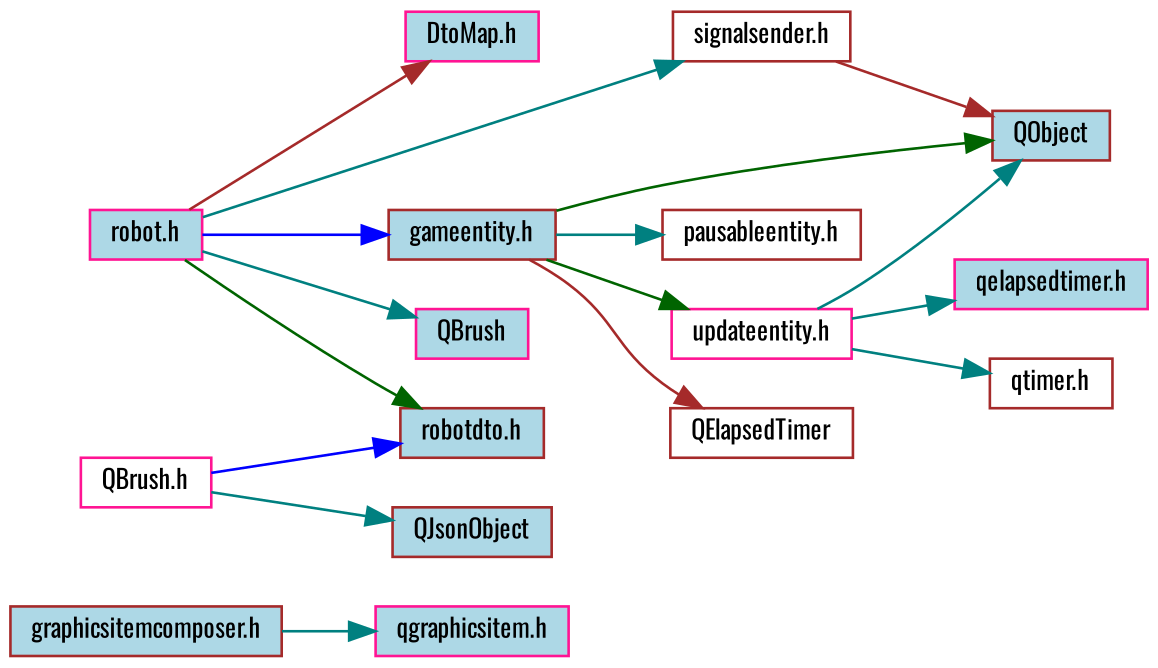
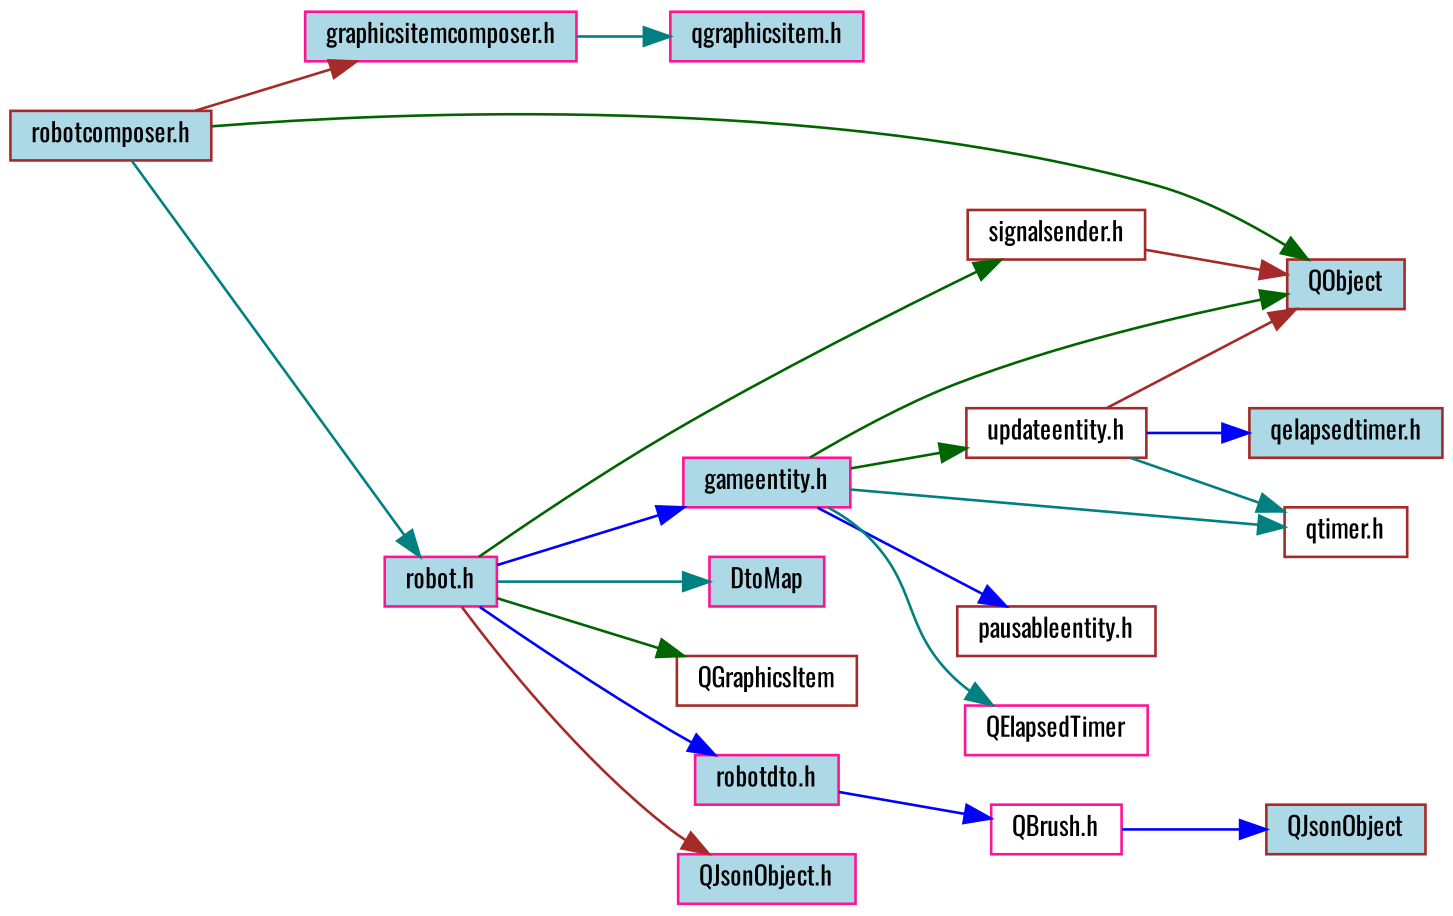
  digraph {
    fontname=Oswald
    rankdir=LR
    node [color=brown fillcolor=lightblue fontname=Oswald fontsize=10 shape=record style=filled]
    edge [color=teal fontname=Oswald fontsize=10 labelfontname=Helvetica labelfontsize=10 style=solid]
-   n2 [height=0.2 label="graphicsitemcomposer.h" width=0.4]
+   n1 [fontcolor=black height=0.2 label="robotcomposer.h" width=0.4]
+   n2 [color=deeppink height=0.2 label="graphicsitemcomposer.h" width=0.4]
    n3 [color=deeppink height=0.2 label="robot.h" width=0.4]
    n4 [height=0.2 label=QObject width=0.4]
    n5 [color=deeppink height=0.2 label="qgraphicsitem.h" width=0.4]
-   n6 [height=0.2 label="gameentity.h" width=0.4]
-   n7 [color=deeppink height=0.2 label=QBrush width=0.4]
-   n9 [height=0.2 label="robotdto.h" width=0.4]
-   n10 [color=deeppink height=0.2 label="DtoMap.h" width=0.4]
+   n6 [color=deeppink height=0.2 label="gameentity.h" width=0.4]
+   n7 [color=deeppink height=0.2 label=DtoMap width=0.4]
+   n8 [fillcolor=white height=0.2 label=QGraphicsItem width=0.4]
+   n9 [color=deeppink height=0.2 label="robotdto.h" width=0.4]
+   n10 [color=deeppink height=0.2 label="QJsonObject.h" width=0.4]
    n11 [fillcolor=white height=0.2 label="signalsender.h" width=0.4]
    n12 [fillcolor=white height=0.2 label="pausableentity.h" width=0.4]
-   n13 [color=deeppink fillcolor=white height=0.2 label="updateentity.h" width=0.4]
+   n13 [fillcolor=white height=0.2 label="updateentity.h" width=0.4]
    n14 [fillcolor=white height=0.2 label="qtimer.h" width=0.4]
-   n15 [fillcolor=white height=0.2 label=QElapsedTimer width=0.4]
+   n15 [color=deeppink fillcolor=white height=0.2 label=QElapsedTimer width=0.4]
    n16 [color=deeppink fillcolor=white height=0.2 label="QBrush.h" width=0.4]
-   n17 [color=deeppink height=0.2 label="qelapsedtimer.h" width=0.4]
+   n17 [height=0.2 label="qelapsedtimer.h" width=0.4]
    n18 [height=0.2 label=QJsonObject width=0.4]
+   n1 -> n2 [color=brown]
+   n1 -> n3
+   n1 -> n4 [color=darkgreen]
    n2 -> n5
    n3 -> n6 [color=blue]
    n3 -> n7
-   n3 -> n9 [color=darkgreen]
+   n3 -> n8 [color=darkgreen]
+   n3 -> n9 [color=blue]
    n3 -> n10 [color=brown]
-   n3 -> n11
+   n3 -> n11 [color=darkgreen]
    n6 -> n4 [color=darkgreen]
-   n6 -> n12
+   n6 -> n12 [color=blue]
    n6 -> n13 [color=darkgreen]
-   n6 -> n15 [color=brown]
-   n16 -> n9 [color=blue]
+   n6 -> n14
+   n6 -> n15
+   n9 -> n16 [color=blue]
    n11 -> n4 [color=brown]
-   n13 -> n4
+   n13 -> n4 [color=brown]
    n13 -> n14
-   n13 -> n17
-   n16 -> n18
+   n13 -> n17 [color=blue]
+   n16 -> n18 [color=blue]
  }
